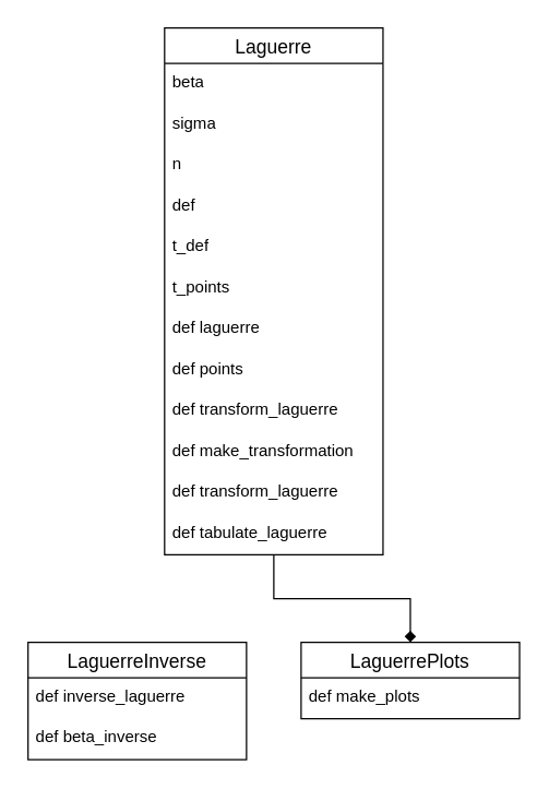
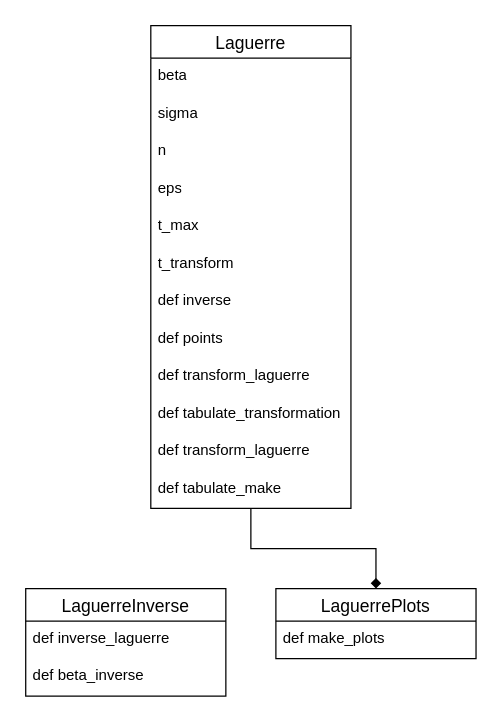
  <mxCell id="0" />
  <mxCell id="1" parent="0" />
  <mxCell id="2" style="edgeStyle=orthogonalEdgeStyle;rounded=0;orthogonalLoop=1;jettySize=auto;html=1;entryX=0.5;entryY=0;entryDx=0;entryDy=0;endArrow=diamond;" edge="1" parent="1" source="3" target="19"><mxGeometry relative="1" as="geometry" /></mxCell>
  <mxCell id="3" value="Laguerre" style="swimlane;fontStyle=0;childLayout=stackLayout;horizontal=1;startSize=26;horizontalStack=0;resizeParent=1;resizeParentMax=0;resizeLast=0;collapsible=1;marginBottom=0;align=center;fontSize=14;" parent="1" vertex="1"><mxGeometry x="120" y="20" width="160" height="386" as="geometry" /></mxCell>
  <mxCell id="4" value="beta" style="text;strokeColor=none;fillColor=none;spacingLeft=4;spacingRight=4;overflow=hidden;rotatable=0;points=[[0,0.5],[1,0.5]];portConstraint=eastwest;fontSize=12;whiteSpace=wrap;html=1;" parent="3" vertex="1"><mxGeometry y="26" width="160" height="30" as="geometry" /></mxCell>
  <mxCell id="5" value="sigma" style="text;strokeColor=none;fillColor=none;spacingLeft=4;spacingRight=4;overflow=hidden;rotatable=0;points=[[0,0.5],[1,0.5]];portConstraint=eastwest;fontSize=12;whiteSpace=wrap;html=1;" parent="3" vertex="1"><mxGeometry y="56" width="160" height="30" as="geometry" /></mxCell>
  <mxCell id="6" value="n" style="text;strokeColor=none;fillColor=none;spacingLeft=4;spacingRight=4;overflow=hidden;rotatable=0;points=[[0,0.5],[1,0.5]];portConstraint=eastwest;fontSize=12;whiteSpace=wrap;html=1;" parent="3" vertex="1"><mxGeometry y="86" width="160" height="30" as="geometry" /></mxCell>
- <mxCell id="7" value="def" style="text;strokeColor=none;fillColor=none;spacingLeft=4;spacingRight=4;overflow=hidden;rotatable=0;points=[[0,0.5],[1,0.5]];portConstraint=eastwest;fontSize=12;whiteSpace=wrap;html=1;" parent="3" vertex="1"><mxGeometry y="116" width="160" height="30" as="geometry" /></mxCell>
- <mxCell id="8" value="t_def" style="text;strokeColor=none;fillColor=none;spacingLeft=4;spacingRight=4;overflow=hidden;rotatable=0;points=[[0,0.5],[1,0.5]];portConstraint=eastwest;fontSize=12;whiteSpace=wrap;html=1;" parent="3" vertex="1"><mxGeometry y="146" width="160" height="30" as="geometry" /></mxCell>
- <mxCell id="9" value="t_points" style="text;strokeColor=none;fillColor=none;spacingLeft=4;spacingRight=4;overflow=hidden;rotatable=0;points=[[0,0.5],[1,0.5]];portConstraint=eastwest;fontSize=12;whiteSpace=wrap;html=1;" parent="3" vertex="1"><mxGeometry y="176" width="160" height="30" as="geometry" /></mxCell>
- <mxCell id="10" value="def laguerre" style="text;strokeColor=none;fillColor=none;spacingLeft=4;spacingRight=4;overflow=hidden;rotatable=0;points=[[0,0.5],[1,0.5]];portConstraint=eastwest;fontSize=12;whiteSpace=wrap;html=1;" parent="3" vertex="1"><mxGeometry y="206" width="160" height="30" as="geometry" /></mxCell>
+ <mxCell id="7" value="eps" style="text;strokeColor=none;fillColor=none;spacingLeft=4;spacingRight=4;overflow=hidden;rotatable=0;points=[[0,0.5],[1,0.5]];portConstraint=eastwest;fontSize=12;whiteSpace=wrap;html=1;" parent="3" vertex="1"><mxGeometry y="116" width="160" height="30" as="geometry" /></mxCell>
+ <mxCell id="8" value="t_max" style="text;strokeColor=none;fillColor=none;spacingLeft=4;spacingRight=4;overflow=hidden;rotatable=0;points=[[0,0.5],[1,0.5]];portConstraint=eastwest;fontSize=12;whiteSpace=wrap;html=1;" parent="3" vertex="1"><mxGeometry y="146" width="160" height="30" as="geometry" /></mxCell>
+ <mxCell id="9" value="t_transform" style="text;strokeColor=none;fillColor=none;spacingLeft=4;spacingRight=4;overflow=hidden;rotatable=0;points=[[0,0.5],[1,0.5]];portConstraint=eastwest;fontSize=12;whiteSpace=wrap;html=1;" parent="3" vertex="1"><mxGeometry y="176" width="160" height="30" as="geometry" /></mxCell>
+ <mxCell id="10" value="def inverse" style="text;strokeColor=none;fillColor=none;spacingLeft=4;spacingRight=4;overflow=hidden;rotatable=0;points=[[0,0.5],[1,0.5]];portConstraint=eastwest;fontSize=12;whiteSpace=wrap;html=1;" parent="3" vertex="1"><mxGeometry y="206" width="160" height="30" as="geometry" /></mxCell>
  <mxCell id="11" value="def points" style="text;strokeColor=none;fillColor=none;spacingLeft=4;spacingRight=4;overflow=hidden;rotatable=0;points=[[0,0.5],[1,0.5]];portConstraint=eastwest;fontSize=12;whiteSpace=wrap;html=1;" parent="3" vertex="1"><mxGeometry y="236" width="160" height="30" as="geometry" /></mxCell>
  <mxCell id="12" value="def transform_laguerre" style="text;strokeColor=none;fillColor=none;spacingLeft=4;spacingRight=4;overflow=hidden;rotatable=0;points=[[0,0.5],[1,0.5]];portConstraint=eastwest;fontSize=12;whiteSpace=wrap;html=1;" parent="3" vertex="1"><mxGeometry y="266" width="160" height="30" as="geometry" /></mxCell>
- <mxCell id="13" value="def make_transformation" style="text;strokeColor=none;fillColor=none;spacingLeft=4;spacingRight=4;overflow=hidden;rotatable=0;points=[[0,0.5],[1,0.5]];portConstraint=eastwest;fontSize=12;whiteSpace=wrap;html=1;" parent="3" vertex="1"><mxGeometry y="296" width="160" height="30" as="geometry" /></mxCell>
+ <mxCell id="13" value="def tabulate_transformation" style="text;strokeColor=none;fillColor=none;spacingLeft=4;spacingRight=4;overflow=hidden;rotatable=0;points=[[0,0.5],[1,0.5]];portConstraint=eastwest;fontSize=12;whiteSpace=wrap;html=1;" parent="3" vertex="1"><mxGeometry y="296" width="160" height="30" as="geometry" /></mxCell>
  <mxCell id="14" value="def transform_laguerre" style="text;strokeColor=none;fillColor=none;spacingLeft=4;spacingRight=4;overflow=hidden;rotatable=0;points=[[0,0.5],[1,0.5]];portConstraint=eastwest;fontSize=12;whiteSpace=wrap;html=1;" parent="3" vertex="1"><mxGeometry y="326" width="160" height="30" as="geometry" /></mxCell>
- <mxCell id="15" value="def tabulate_laguerre" style="text;strokeColor=none;fillColor=none;spacingLeft=4;spacingRight=4;overflow=hidden;rotatable=0;points=[[0,0.5],[1,0.5]];portConstraint=eastwest;fontSize=12;whiteSpace=wrap;html=1;" parent="3" vertex="1"><mxGeometry y="356" width="160" height="30" as="geometry" /></mxCell>
+ <mxCell id="15" value="def tabulate_make" style="text;strokeColor=none;fillColor=none;spacingLeft=4;spacingRight=4;overflow=hidden;rotatable=0;points=[[0,0.5],[1,0.5]];portConstraint=eastwest;fontSize=12;whiteSpace=wrap;html=1;" parent="3" vertex="1"><mxGeometry y="356" width="160" height="30" as="geometry" /></mxCell>
  <mxCell id="16" value="LaguerreInverse" style="swimlane;fontStyle=0;childLayout=stackLayout;horizontal=1;startSize=26;horizontalStack=0;resizeParent=1;resizeParentMax=0;resizeLast=0;collapsible=1;marginBottom=0;align=center;fontSize=14;" parent="1" vertex="1"><mxGeometry x="20" y="470" width="160" height="86" as="geometry" /></mxCell>
  <mxCell id="17" value="def inverse_laguerre" style="text;strokeColor=none;fillColor=none;spacingLeft=4;spacingRight=4;overflow=hidden;rotatable=0;points=[[0,0.5],[1,0.5]];portConstraint=eastwest;fontSize=12;whiteSpace=wrap;html=1;" parent="16" vertex="1"><mxGeometry y="26" width="160" height="30" as="geometry" /></mxCell>
  <mxCell id="18" value="def beta_inverse" style="text;strokeColor=none;fillColor=none;spacingLeft=4;spacingRight=4;overflow=hidden;rotatable=0;points=[[0,0.5],[1,0.5]];portConstraint=eastwest;fontSize=12;whiteSpace=wrap;html=1;" parent="16" vertex="1"><mxGeometry y="56" width="160" height="30" as="geometry" /></mxCell>
  <mxCell id="19" value="LaguerrePlots" style="swimlane;fontStyle=0;childLayout=stackLayout;horizontal=1;startSize=26;horizontalStack=0;resizeParent=1;resizeParentMax=0;resizeLast=0;collapsible=1;marginBottom=0;align=center;fontSize=14;" parent="1" vertex="1"><mxGeometry x="220" y="470" width="160" height="56" as="geometry" /></mxCell>
  <mxCell id="20" value="def make_plots" style="text;strokeColor=none;fillColor=none;spacingLeft=4;spacingRight=4;overflow=hidden;rotatable=0;points=[[0,0.5],[1,0.5]];portConstraint=eastwest;fontSize=12;whiteSpace=wrap;html=1;" parent="19" vertex="1"><mxGeometry y="26" width="160" height="30" as="geometry" /></mxCell>
